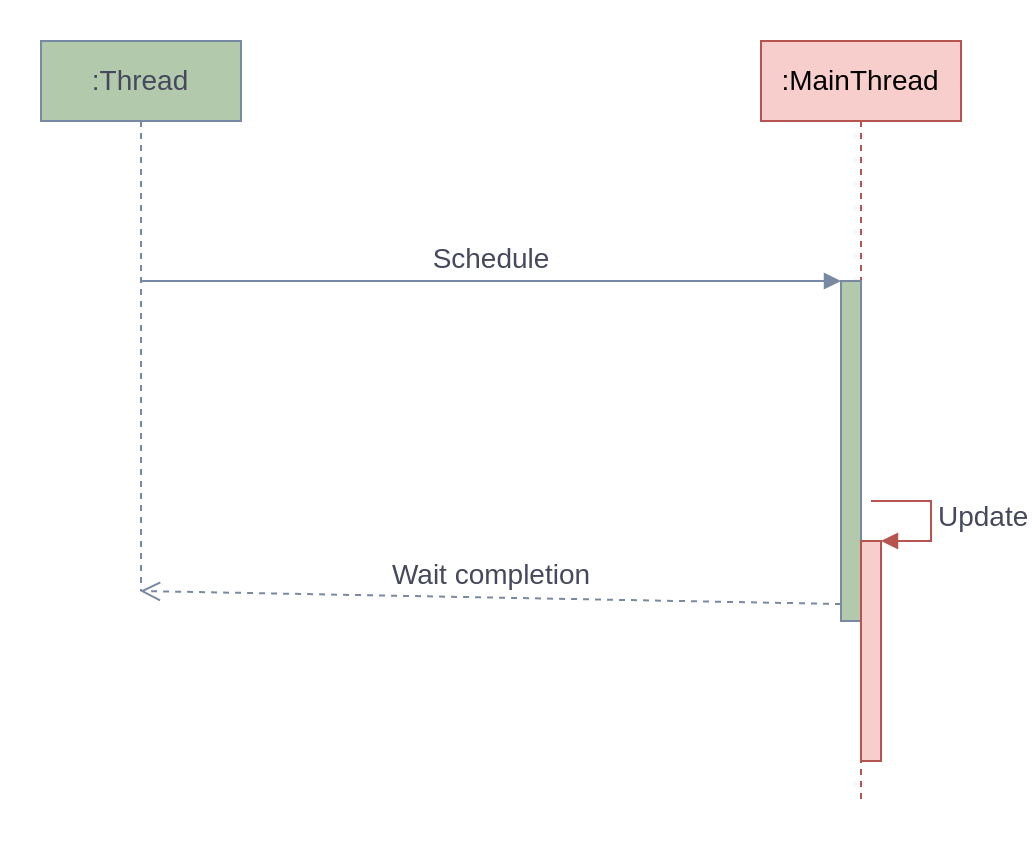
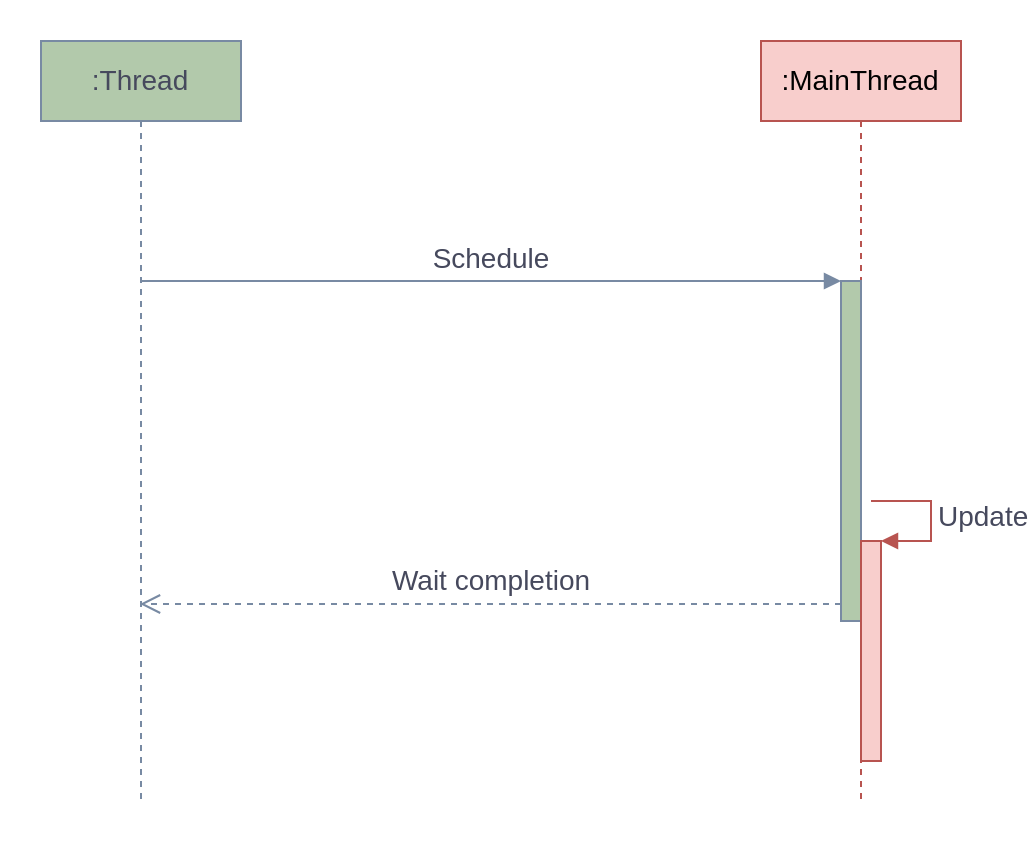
  <mxCell id="0" />
  <mxCell id="1" parent="0" />
- <mxCell id="2" value="&lt;font style=&quot;font-size: 14px&quot;&gt;:Thread&lt;/font&gt;" style="shape=umlLifeline;perimeter=lifelinePerimeter;whiteSpace=wrap;html=1;container=1;collapsible=0;recursiveResize=0;outlineConnect=0;rounded=0;sketch=0;fontColor=#46495D;strokeColor=#788AA3;fillColor=#B2C9AB;" vertex="1" parent="1"><mxGeometry x="20" y="20" width="100" height="275" as="geometry" /></mxCell>
+ <mxCell id="2" value="&lt;font style=&quot;font-size: 14px&quot;&gt;:Thread&lt;/font&gt;" style="shape=umlLifeline;perimeter=lifelinePerimeter;whiteSpace=wrap;html=1;container=1;collapsible=0;recursiveResize=0;outlineConnect=0;rounded=0;sketch=0;fontColor=#46495D;strokeColor=#788AA3;fillColor=#B2C9AB;" vertex="1" parent="1"><mxGeometry x="20" y="20" width="100" height="380" as="geometry" /></mxCell>
  <mxCell id="3" value=":MainThread" style="shape=umlLifeline;perimeter=lifelinePerimeter;whiteSpace=wrap;html=1;container=1;collapsible=0;recursiveResize=0;outlineConnect=0;rounded=0;sketch=0;fontSize=14;strokeColor=#b85450;fillColor=#f8cecc;" vertex="1" parent="1"><mxGeometry x="380" y="20" width="100" height="380" as="geometry" /></mxCell>
  <mxCell id="4" value="" style="html=1;points=[];perimeter=orthogonalPerimeter;rounded=0;sketch=0;fontSize=14;fontColor=#46495D;strokeColor=#788AA3;fillColor=#B2C9AB;" vertex="1" parent="3"><mxGeometry x="40" y="120" width="10" height="170" as="geometry" /></mxCell>
  <mxCell id="5" value="" style="html=1;points=[];perimeter=orthogonalPerimeter;rounded=0;sketch=0;fontSize=14;strokeColor=#b85450;fillColor=#f8cecc;" vertex="1" parent="3"><mxGeometry x="50" y="250" width="10" height="110" as="geometry" /></mxCell>
  <mxCell id="6" value="Update" style="edgeStyle=orthogonalEdgeStyle;html=1;align=left;spacingLeft=2;endArrow=block;rounded=0;entryX=1;entryY=0;sketch=0;fontSize=14;fontColor=#46495D;strokeColor=#b85450;fillColor=#f8cecc;curved=0;" edge="1" target="5" parent="3"><mxGeometry relative="1" as="geometry"><mxPoint x="55" y="230" as="sourcePoint" /><Array as="points"><mxPoint x="85" y="230" /></Array></mxGeometry></mxCell>
  <mxCell id="7" value="Schedule" style="html=1;verticalAlign=bottom;endArrow=block;entryX=0;entryY=0;rounded=1;sketch=0;fontSize=14;fontColor=#46495D;strokeColor=#788AA3;fillColor=#B2C9AB;curved=0;" edge="1" target="4" parent="1" source="2"><mxGeometry relative="1" as="geometry"><mxPoint x="350" y="100" as="sourcePoint" /></mxGeometry></mxCell>
  <mxCell id="8" value="Wait completion" style="html=1;verticalAlign=bottom;endArrow=open;dashed=1;endSize=8;exitX=0;exitY=0.95;rounded=1;sketch=0;fontSize=14;fontColor=#46495D;strokeColor=#788AA3;fillColor=#B2C9AB;curved=0;" edge="1" source="4" parent="1" target="2"><mxGeometry relative="1" as="geometry"><mxPoint x="350" y="176" as="targetPoint" /></mxGeometry></mxCell>
